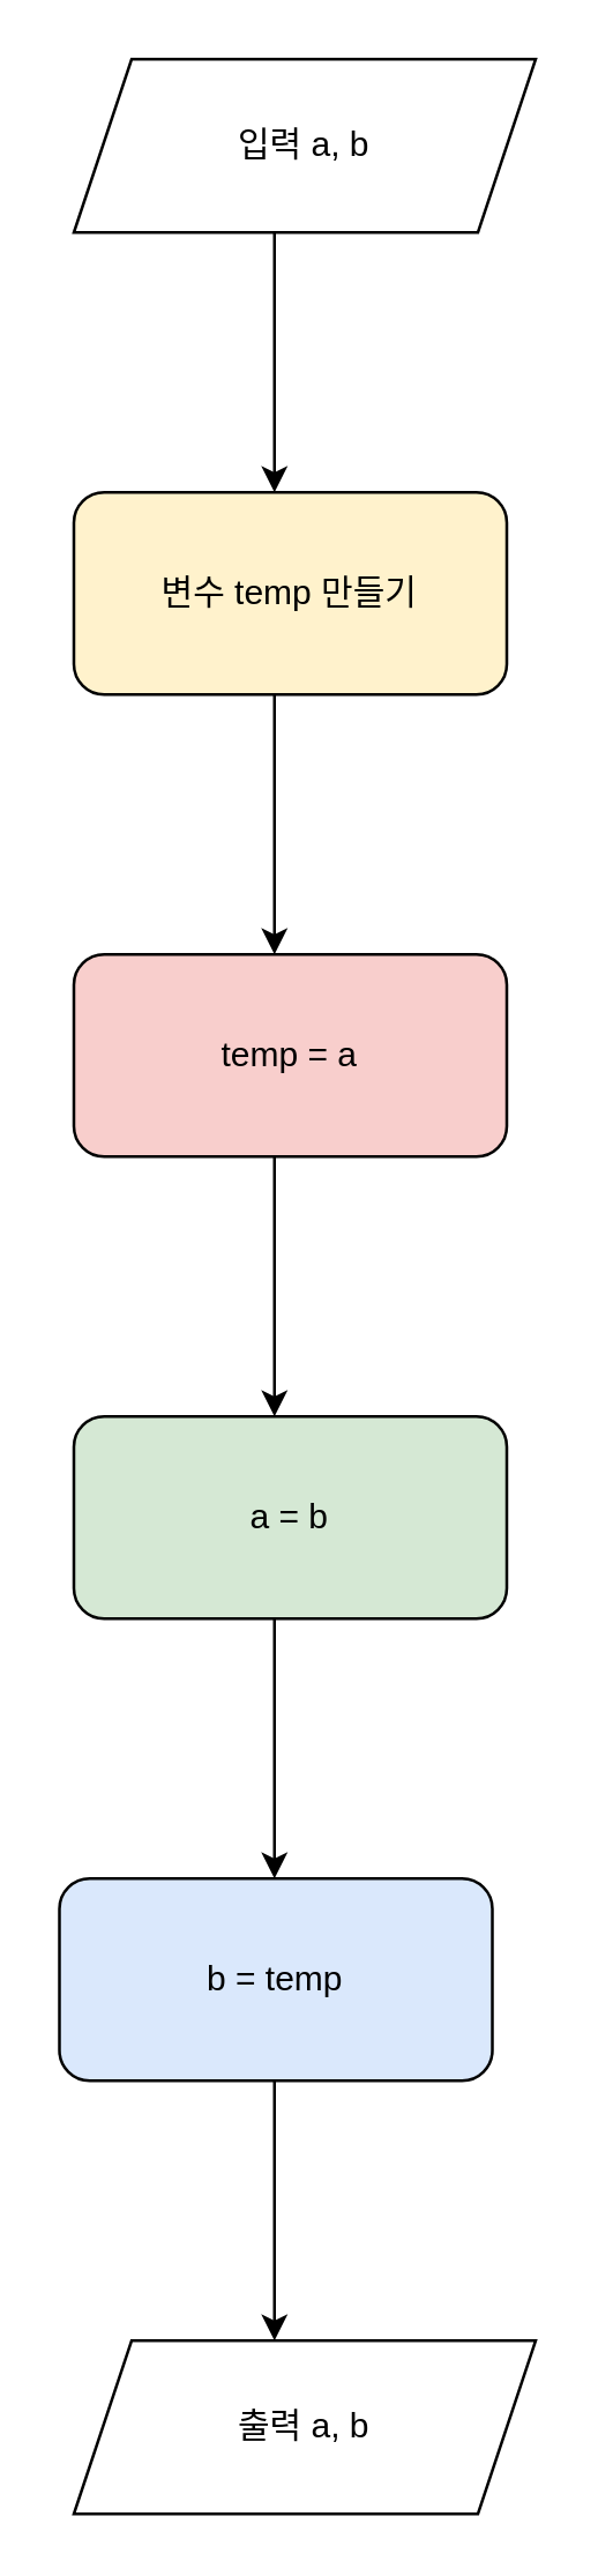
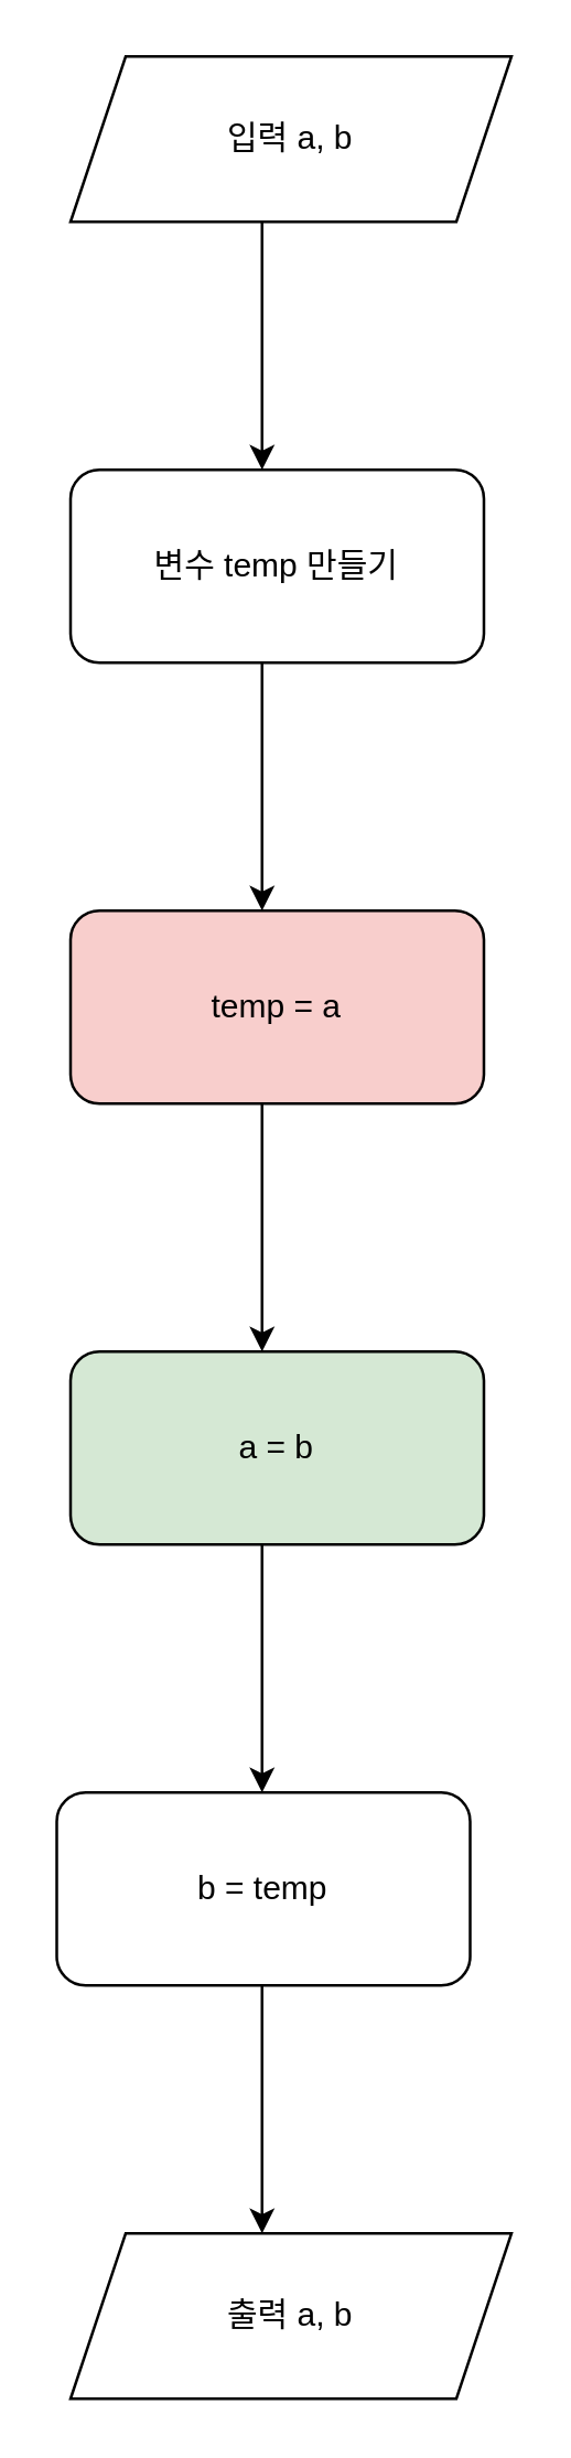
  <mxCell id="0" />
  <mxCell id="1" parent="0" />
- <mxCell id="2" value="변수 temp 만들기" style="rounded=1;whiteSpace=wrap;html=1;fillColor=#fff2cc;" vertex="1" parent="1"><mxGeometry x="25" y="170" width="150" height="70" as="geometry" /></mxCell>
+ <mxCell id="2" value="변수 temp 만들기" style="rounded=1;whiteSpace=wrap;html=1;" vertex="1" parent="1"><mxGeometry x="25" y="170" width="150" height="70" as="geometry" /></mxCell>
  <mxCell id="3" value="입력 a, b" style="shape=parallelogram;perimeter=parallelogramPerimeter;whiteSpace=wrap;html=1;fixedSize=1;" vertex="1" parent="1"><mxGeometry x="25" y="20" width="160" height="60" as="geometry" /></mxCell>
  <mxCell id="4" value="" style="endArrow=classic;html=1;rounded=0;" edge="1" parent="1"><mxGeometry width="50" height="50" relative="1" as="geometry"><mxPoint x="94.5" y="80" as="sourcePoint" /><mxPoint x="94.5" y="170" as="targetPoint" /></mxGeometry></mxCell>
  <mxCell id="5" value="" style="endArrow=classic;html=1;rounded=0;" edge="1" parent="1"><mxGeometry width="50" height="50" relative="1" as="geometry"><mxPoint x="94.5" y="240" as="sourcePoint" /><mxPoint x="94.5" y="330" as="targetPoint" /></mxGeometry></mxCell>
  <mxCell id="6" value="temp = a" style="rounded=1;whiteSpace=wrap;html=1;fillColor=#f8cecc;" vertex="1" parent="1"><mxGeometry x="25" y="330" width="150" height="70" as="geometry" /></mxCell>
  <mxCell id="7" value="" style="endArrow=classic;html=1;rounded=0;" edge="1" parent="1"><mxGeometry width="50" height="50" relative="1" as="geometry"><mxPoint x="94.5" y="400" as="sourcePoint" /><mxPoint x="94.5" y="490" as="targetPoint" /></mxGeometry></mxCell>
  <mxCell id="8" value="a = b" style="rounded=1;whiteSpace=wrap;html=1;fillColor=#d5e8d4;" vertex="1" parent="1"><mxGeometry x="25" y="490" width="150" height="70" as="geometry" /></mxCell>
  <mxCell id="9" value="" style="endArrow=classic;html=1;rounded=0;" edge="1" parent="1"><mxGeometry width="50" height="50" relative="1" as="geometry"><mxPoint x="94.5" y="560" as="sourcePoint" /><mxPoint x="94.5" y="650" as="targetPoint" /></mxGeometry></mxCell>
- <mxCell id="10" value="b = temp" style="rounded=1;whiteSpace=wrap;html=1;fillColor=#dae8fc;" vertex="1" parent="1"><mxGeometry x="20" y="650" width="150" height="70" as="geometry" /></mxCell>
+ <mxCell id="10" value="b = temp" style="rounded=1;whiteSpace=wrap;html=1;" vertex="1" parent="1"><mxGeometry x="20" y="650" width="150" height="70" as="geometry" /></mxCell>
  <mxCell id="11" value="" style="endArrow=classic;html=1;rounded=0;" edge="1" parent="1"><mxGeometry width="50" height="50" relative="1" as="geometry"><mxPoint x="94.5" y="720" as="sourcePoint" /><mxPoint x="94.5" y="810" as="targetPoint" /></mxGeometry></mxCell>
  <mxCell id="12" value="출력 a, b" style="shape=parallelogram;perimeter=parallelogramPerimeter;whiteSpace=wrap;html=1;fixedSize=1;" vertex="1" parent="1"><mxGeometry x="25" y="810" width="160" height="60" as="geometry" /></mxCell>
